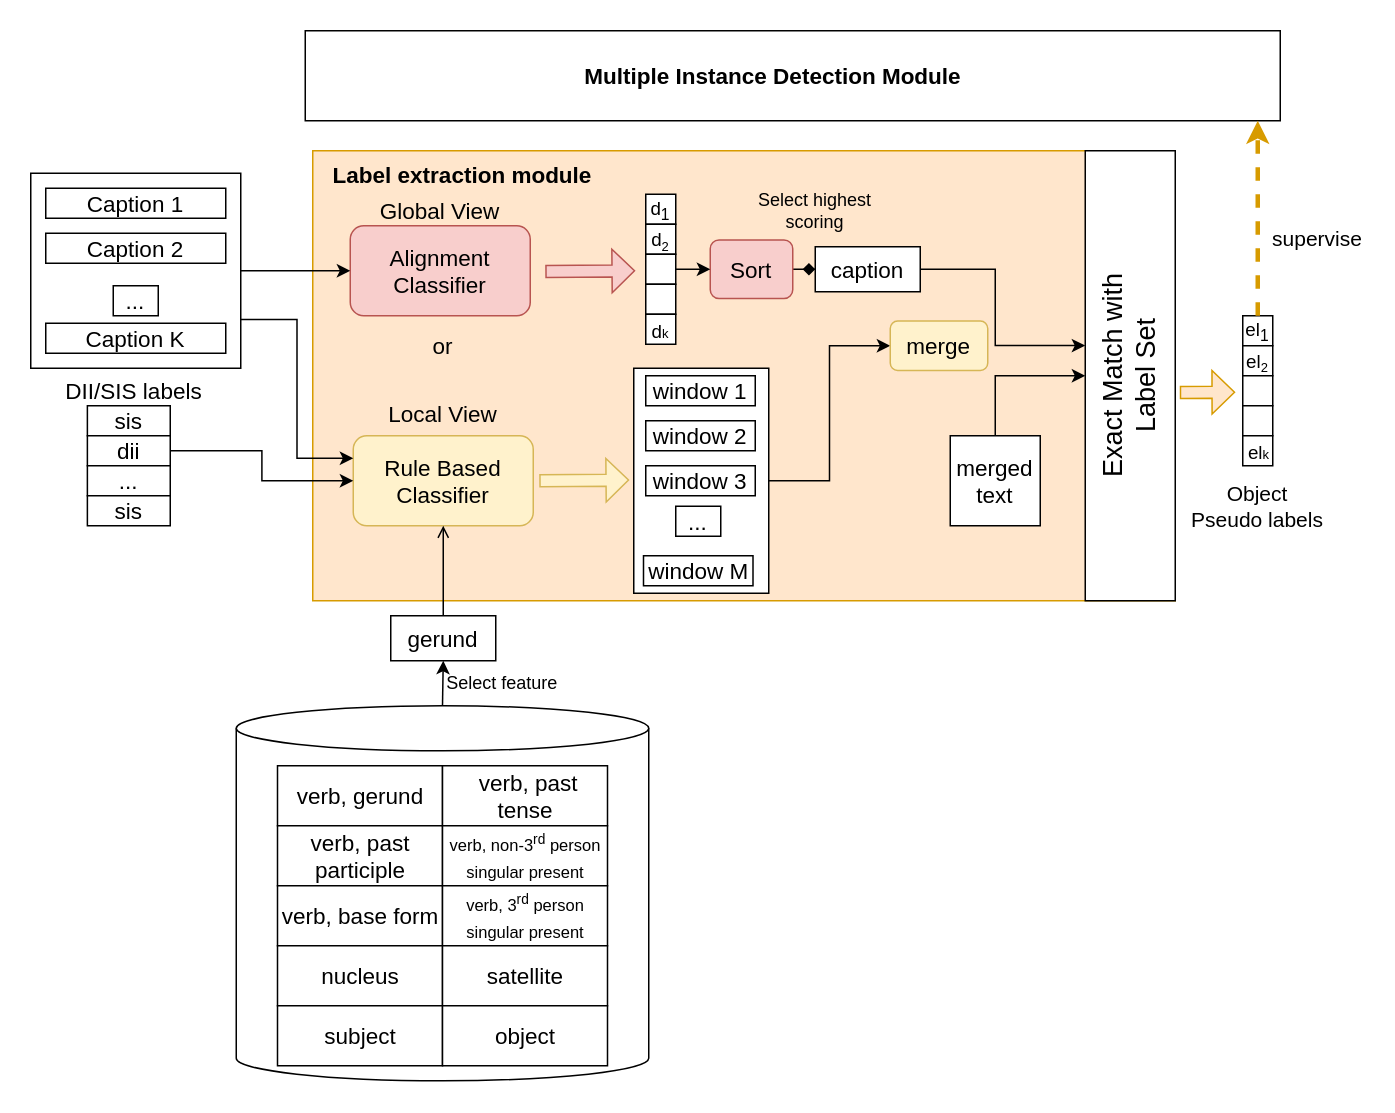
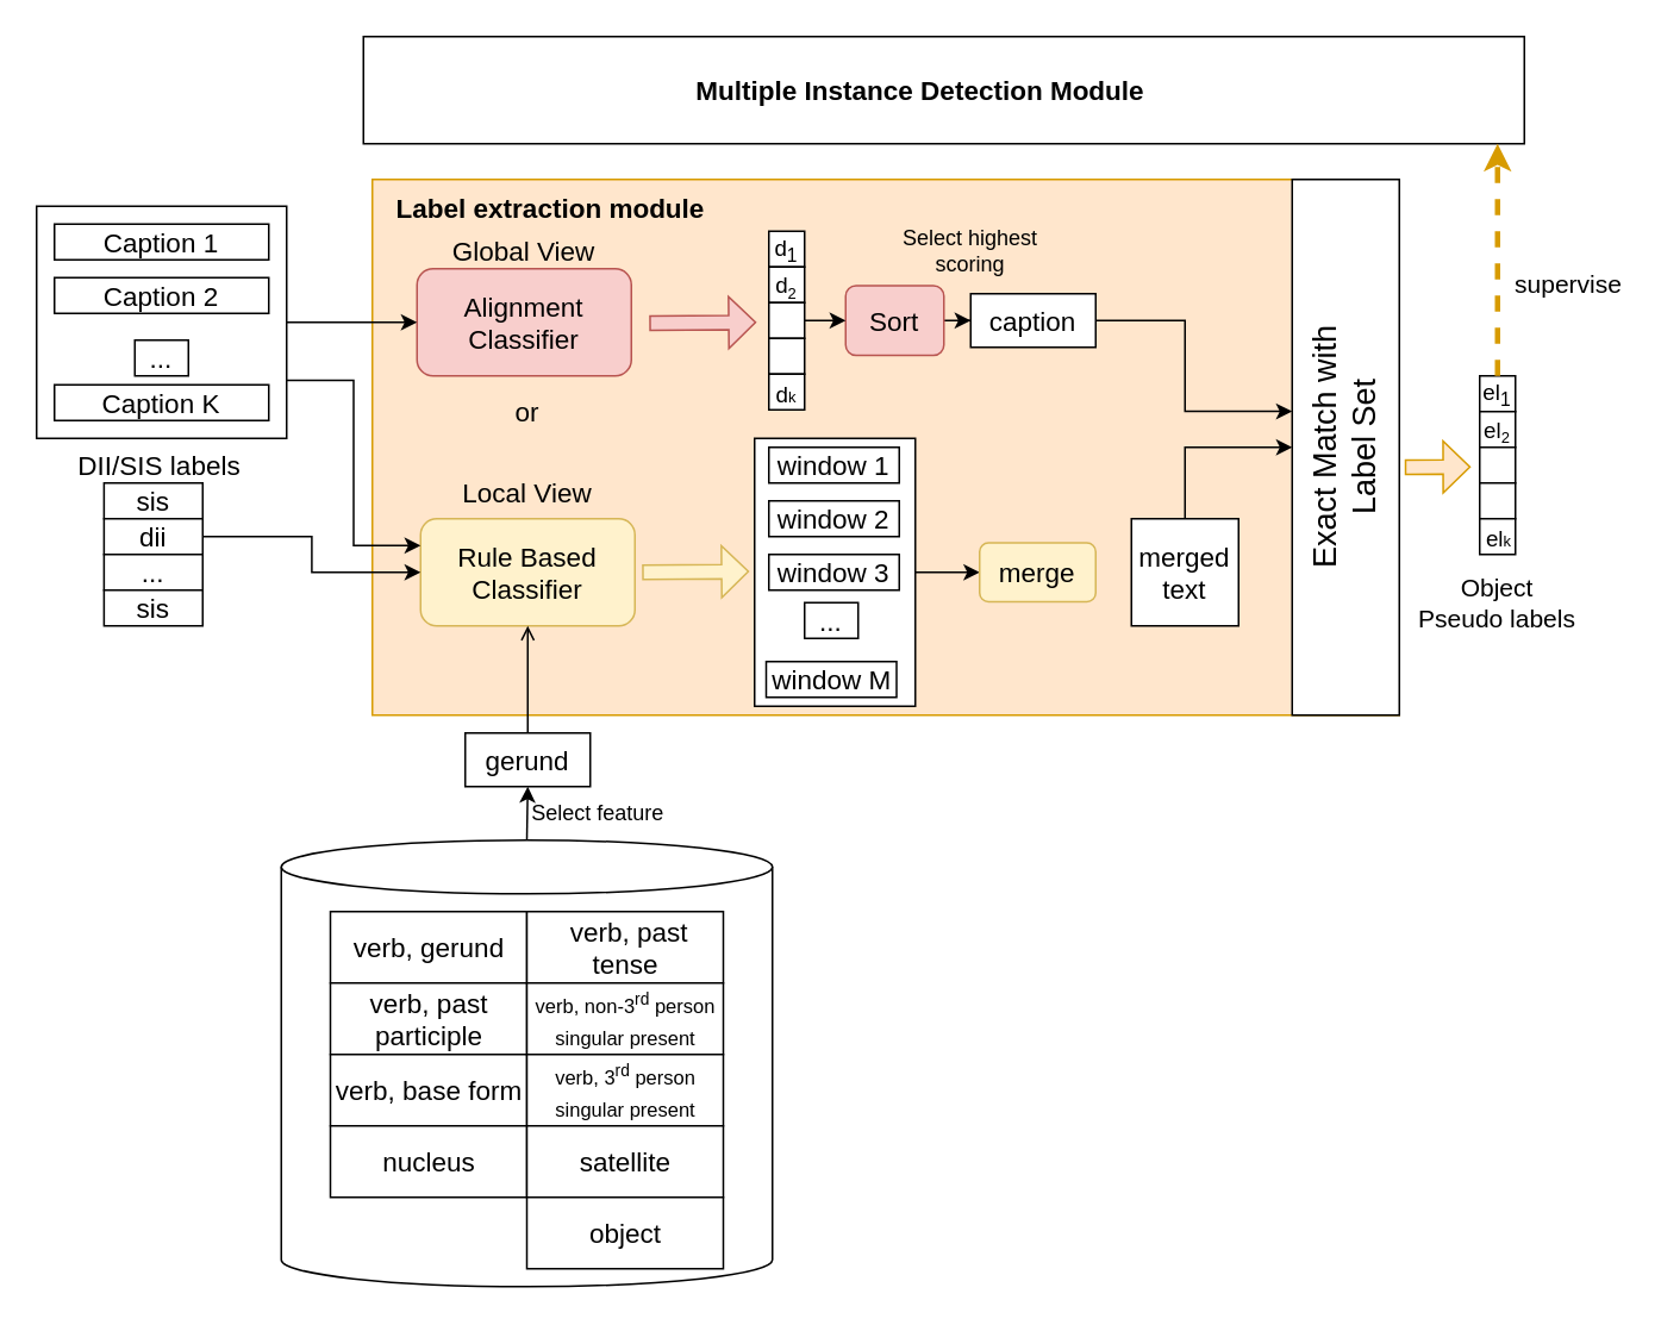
  <mxCell id="0" />
  <mxCell id="1" parent="0" />
  <mxCell id="2" value="" style="rounded=0;whiteSpace=wrap;html=1;fontSize=11;" vertex="1" parent="1"><mxGeometry x="20" y="115" width="140" height="130" as="geometry" /></mxCell>
  <mxCell id="3" value="" style="rounded=0;whiteSpace=wrap;html=1;fillColor=#ffe6cc;strokeColor=#d79b00;" vertex="1" parent="1"><mxGeometry x="208" y="100" width="575" height="300" as="geometry" /></mxCell>
  <mxCell id="4" value="Label extraction module" style="text;html=1;strokeColor=none;fillColor=none;align=center;verticalAlign=middle;whiteSpace=wrap;rounded=0;fontStyle=1;fontSize=15;" vertex="1" parent="1"><mxGeometry x="208" y="101" width="200" height="30" as="geometry" /></mxCell>
  <mxCell id="5" value="Caption 1" style="rounded=0;whiteSpace=wrap;html=1;fontSize=15;" vertex="1" parent="1"><mxGeometry x="30" y="125" width="120" height="20" as="geometry" /></mxCell>
  <mxCell id="6" value="Caption 2" style="rounded=0;whiteSpace=wrap;html=1;fontSize=15;" vertex="1" parent="1"><mxGeometry x="30" y="155" width="120" height="20" as="geometry" /></mxCell>
  <mxCell id="7" value="Caption K" style="rounded=0;whiteSpace=wrap;html=1;fontSize=15;" vertex="1" parent="1"><mxGeometry x="30" y="215" width="120" height="20" as="geometry" /></mxCell>
  <mxCell id="8" value="..." style="rounded=0;whiteSpace=wrap;html=1;fontSize=15;verticalAlign=middle;spacing=0;" vertex="1" parent="1"><mxGeometry x="75" y="190" width="30" height="20" as="geometry" /></mxCell>
  <mxCell id="9" value="Rule Based Classifier" style="rounded=1;whiteSpace=wrap;html=1;fontSize=15;fillColor=#fff2cc;strokeColor=#d6b656;" vertex="1" parent="1"><mxGeometry x="235" y="290" width="120" height="60" as="geometry" /></mxCell>
  <mxCell id="10" value="Alignment Classifier" style="rounded=1;whiteSpace=wrap;html=1;fontSize=15;fillColor=#f8cecc;strokeColor=#b85450;" vertex="1" parent="1"><mxGeometry x="233" y="150" width="120" height="60" as="geometry" /></mxCell>
  <mxCell id="11" value="" style="group" vertex="1" connectable="0" parent="1"><mxGeometry x="430" y="129" width="20" height="100" as="geometry" /></mxCell>
  <mxCell id="12" value="" style="rounded=0;whiteSpace=wrap;html=1;fontSize=15;" vertex="1" parent="11"><mxGeometry width="20" height="20" as="geometry" /></mxCell>
  <mxCell id="13" value="" style="rounded=0;whiteSpace=wrap;html=1;fontSize=15;" vertex="1" parent="11"><mxGeometry y="20" width="20" height="20" as="geometry" /></mxCell>
  <mxCell id="14" value="" style="rounded=0;whiteSpace=wrap;html=1;fontSize=15;" vertex="1" parent="11"><mxGeometry y="40" width="20" height="20" as="geometry" /></mxCell>
  <mxCell id="15" value="" style="rounded=0;whiteSpace=wrap;html=1;fontSize=15;" vertex="1" parent="11"><mxGeometry y="60" width="20" height="20" as="geometry" /></mxCell>
  <mxCell id="16" value="" style="rounded=0;whiteSpace=wrap;html=1;fontSize=15;" vertex="1" parent="11"><mxGeometry y="80" width="20" height="20" as="geometry" /></mxCell>
  <mxCell id="17" value="&lt;span style=&quot;font-size: 12.5px&quot;&gt;d&lt;sub&gt;1&lt;/sub&gt;&lt;/span&gt;" style="text;html=1;strokeColor=none;fillColor=none;align=center;verticalAlign=middle;whiteSpace=wrap;rounded=0;fontSize=15;" vertex="1" parent="11"><mxGeometry width="20" height="20" as="geometry" /></mxCell>
  <mxCell id="18" value="&lt;span style=&quot;font-size: 12.5px&quot;&gt;d&lt;/span&gt;&lt;span style=&quot;font-size: 10.417px&quot;&gt;&lt;sub&gt;2&lt;/sub&gt;&lt;/span&gt;" style="text;html=1;strokeColor=none;fillColor=none;align=center;verticalAlign=middle;whiteSpace=wrap;rounded=0;fontSize=15;" vertex="1" parent="11"><mxGeometry y="20" width="20" height="20" as="geometry" /></mxCell>
  <mxCell id="19" value="&lt;span style=&quot;font-size: 12.5px&quot;&gt;d&lt;/span&gt;&lt;span style=&quot;font-size: 8.681px&quot;&gt;k&lt;/span&gt;" style="text;html=1;strokeColor=none;fillColor=none;align=center;verticalAlign=middle;whiteSpace=wrap;rounded=0;fontSize=15;" vertex="1" parent="11"><mxGeometry y="80" width="20" height="20" as="geometry" /></mxCell>
  <mxCell id="20" value="" style="shape=flexArrow;endArrow=classic;html=1;rounded=0;fontSize=15;width=8;endSize=4.66;fillColor=#f8cecc;strokeColor=#b85450;" edge="1" parent="1"><mxGeometry width="50" height="50" relative="1" as="geometry"><mxPoint x="363" y="180.5" as="sourcePoint" /><mxPoint x="423" y="180" as="targetPoint" /></mxGeometry></mxCell>
- <mxCell id="21" value="" style="edgeStyle=orthogonalEdgeStyle;rounded=0;orthogonalLoop=1;jettySize=auto;html=1;fontSize=15;entryX=0;entryY=0.5;entryDx=0;entryDy=0;endArrow=diamond;" edge="1" parent="1" source="22" target="35"><mxGeometry relative="1" as="geometry"><mxPoint x="553" y="179" as="targetPoint" /></mxGeometry></mxCell>
+ <mxCell id="21" value="" style="edgeStyle=orthogonalEdgeStyle;rounded=0;orthogonalLoop=1;jettySize=auto;html=1;fontSize=15;entryX=0;entryY=0.5;entryDx=0;entryDy=0;" edge="1" parent="1" source="22" target="35"><mxGeometry relative="1" as="geometry"><mxPoint x="553" y="179" as="targetPoint" /></mxGeometry></mxCell>
  <mxCell id="22" value="Sort" style="rounded=1;whiteSpace=wrap;html=1;fontSize=15;fillColor=#f8cecc;strokeColor=#b85450;" vertex="1" parent="1"><mxGeometry x="473" y="159.5" width="55" height="39" as="geometry" /></mxCell>
  <mxCell id="23" value="" style="shape=flexArrow;endArrow=classic;html=1;rounded=0;fontSize=15;width=8;endSize=4.66;fillColor=#fff2cc;strokeColor=#d6b656;" edge="1" parent="1"><mxGeometry width="50" height="50" relative="1" as="geometry"><mxPoint x="359" y="320" as="sourcePoint" /><mxPoint x="419" y="319.5" as="targetPoint" /></mxGeometry></mxCell>
  <mxCell id="24" value="" style="edgeStyle=orthogonalEdgeStyle;rounded=0;orthogonalLoop=1;jettySize=auto;html=1;fontSize=15;endArrow=open;" edge="1" parent="1" source="25" target="9"><mxGeometry relative="1" as="geometry" /></mxCell>
  <mxCell id="25" value="gerund" style="rounded=0;whiteSpace=wrap;html=1;fontSize=15;" vertex="1" parent="1"><mxGeometry x="260" y="410" width="70" height="30" as="geometry" /></mxCell>
  <mxCell id="26" value="sis" style="rounded=0;whiteSpace=wrap;html=1;fontSize=15;" vertex="1" parent="1"><mxGeometry x="57.75" y="270" width="55.25" height="20" as="geometry" /></mxCell>
  <mxCell id="27" style="edgeStyle=orthogonalEdgeStyle;rounded=0;orthogonalLoop=1;jettySize=auto;html=1;entryX=0;entryY=0.5;entryDx=0;entryDy=0;fontSize=15;" edge="1" parent="1" source="28" target="9"><mxGeometry relative="1" as="geometry" /></mxCell>
  <mxCell id="28" value="dii" style="rounded=0;whiteSpace=wrap;html=1;fontSize=15;" vertex="1" parent="1"><mxGeometry x="57.75" y="290" width="55.25" height="20" as="geometry" /></mxCell>
  <mxCell id="29" value="..." style="rounded=0;whiteSpace=wrap;html=1;fontSize=15;" vertex="1" parent="1"><mxGeometry x="57.75" y="310" width="55.25" height="20" as="geometry" /></mxCell>
  <mxCell id="30" value="sis" style="rounded=0;whiteSpace=wrap;html=1;fontSize=15;" vertex="1" parent="1"><mxGeometry x="57.75" y="330" width="55.25" height="20" as="geometry" /></mxCell>
  <mxCell id="31" value="DII/SIS labels" style="text;html=1;strokeColor=none;fillColor=none;align=center;verticalAlign=middle;whiteSpace=wrap;rounded=0;fontSize=15;" vertex="1" parent="1"><mxGeometry x="30" y="245" width="117.62" height="30" as="geometry" /></mxCell>
  <mxCell id="32" value="or" style="text;html=1;strokeColor=none;fillColor=none;align=center;verticalAlign=middle;whiteSpace=wrap;rounded=0;fontSize=15;" vertex="1" parent="1"><mxGeometry x="265" y="215" width="60" height="30" as="geometry" /></mxCell>
  <mxCell id="33" style="edgeStyle=orthogonalEdgeStyle;rounded=0;orthogonalLoop=1;jettySize=auto;html=1;exitX=1;exitY=0.5;exitDx=0;exitDy=0;entryX=0;entryY=0.5;entryDx=0;entryDy=0;fontSize=15;" edge="1" parent="1" source="14" target="22"><mxGeometry relative="1" as="geometry" /></mxCell>
  <mxCell id="34" style="edgeStyle=orthogonalEdgeStyle;rounded=0;orthogonalLoop=1;jettySize=auto;html=1;exitX=1;exitY=0.5;exitDx=0;exitDy=0;entryX=0;entryY=0.433;entryDx=0;entryDy=0;entryPerimeter=0;fontSize=18;" edge="1" parent="1" source="35" target="64"><mxGeometry relative="1" as="geometry"><Array as="points"><mxPoint x="663" y="179" /><mxPoint x="663" y="230" /></Array></mxGeometry></mxCell>
  <mxCell id="35" value="caption" style="rounded=0;whiteSpace=wrap;html=1;fontSize=15;" vertex="1" parent="1"><mxGeometry x="543" y="164" width="70" height="30" as="geometry" /></mxCell>
  <mxCell id="36" value="Global View" style="text;html=1;strokeColor=none;fillColor=none;align=center;verticalAlign=middle;whiteSpace=wrap;rounded=0;fontSize=15;rotation=0;" vertex="1" parent="1"><mxGeometry x="248" y="125" width="90" height="30" as="geometry" /></mxCell>
  <mxCell id="37" value="Local View" style="text;html=1;strokeColor=none;fillColor=none;align=center;verticalAlign=middle;whiteSpace=wrap;rounded=0;fontSize=15;rotation=0;" vertex="1" parent="1"><mxGeometry x="250" y="260" width="90" height="30" as="geometry" /></mxCell>
  <mxCell id="38" style="edgeStyle=orthogonalEdgeStyle;rounded=0;orthogonalLoop=1;jettySize=auto;html=1;exitX=0.5;exitY=0;exitDx=0;exitDy=0;exitPerimeter=0;entryX=0.5;entryY=1;entryDx=0;entryDy=0;fontSize=11;" edge="1" parent="1" source="39" target="25"><mxGeometry relative="1" as="geometry" /></mxCell>
  <mxCell id="39" value="" style="shape=cylinder3;whiteSpace=wrap;html=1;boundedLbl=1;backgroundOutline=1;size=15;fontSize=15;" vertex="1" parent="1"><mxGeometry x="157" y="470" width="275" height="250" as="geometry" /></mxCell>
  <mxCell id="40" value="verb, gerund" style="rounded=0;whiteSpace=wrap;html=1;fontSize=15;" vertex="1" parent="1"><mxGeometry x="184.5" y="510" width="110" height="40" as="geometry" /></mxCell>
  <mxCell id="41" value="verb, past participle" style="rounded=0;whiteSpace=wrap;html=1;fontSize=15;" vertex="1" parent="1"><mxGeometry x="184.5" y="550" width="110" height="40" as="geometry" /></mxCell>
  <mxCell id="42" value="verb, base form" style="rounded=0;whiteSpace=wrap;html=1;fontSize=15;" vertex="1" parent="1"><mxGeometry x="184.5" y="590" width="110" height="40" as="geometry" /></mxCell>
  <mxCell id="43" value="Select feature" style="text;html=1;strokeColor=none;fillColor=none;align=center;verticalAlign=middle;whiteSpace=wrap;rounded=0;fontSize=12;" vertex="1" parent="1"><mxGeometry x="283" y="440" width="103" height="30" as="geometry" /></mxCell>
  <mxCell id="44" value="&amp;nbsp;verb, past tense" style="rounded=0;whiteSpace=wrap;html=1;fontSize=15;" vertex="1" parent="1"><mxGeometry x="294.5" y="510" width="110" height="40" as="geometry" /></mxCell>
  <mxCell id="45" value="&lt;font style=&quot;font-size: 11px&quot;&gt;verb, non-3&lt;sup&gt;rd&lt;/sup&gt; person singular present&lt;/font&gt;" style="rounded=0;whiteSpace=wrap;html=1;fontSize=15;" vertex="1" parent="1"><mxGeometry x="294.5" y="550" width="110" height="40" as="geometry" /></mxCell>
  <mxCell id="46" value="&lt;span style=&quot;font-size: 11px&quot;&gt;verb, 3&lt;sup&gt;rd&lt;/sup&gt; person singular present&lt;/span&gt;" style="rounded=0;whiteSpace=wrap;html=1;fontSize=15;" vertex="1" parent="1"><mxGeometry x="294.5" y="590" width="110" height="40" as="geometry" /></mxCell>
  <mxCell id="47" value="nucleus" style="rounded=0;whiteSpace=wrap;html=1;fontSize=15;" vertex="1" parent="1"><mxGeometry x="184.5" y="630" width="110" height="40" as="geometry" /></mxCell>
  <mxCell id="48" value="satellite" style="rounded=0;whiteSpace=wrap;html=1;fontSize=15;" vertex="1" parent="1"><mxGeometry x="294.5" y="630" width="110" height="40" as="geometry" /></mxCell>
- <mxCell id="49" value="subject" style="rounded=0;whiteSpace=wrap;html=1;fontSize=15;" vertex="1" parent="1"><mxGeometry x="184.5" y="670" width="110" height="40" as="geometry" /></mxCell>
  <mxCell id="50" value="object" style="rounded=0;whiteSpace=wrap;html=1;fontSize=15;" vertex="1" parent="1"><mxGeometry x="294.5" y="670" width="110" height="40" as="geometry" /></mxCell>
  <mxCell id="51" value="" style="edgeStyle=orthogonalEdgeStyle;rounded=0;orthogonalLoop=1;jettySize=auto;html=1;fontSize=15;" edge="1" parent="1" source="52" target="56"><mxGeometry relative="1" as="geometry" /></mxCell>
  <mxCell id="52" value="" style="rounded=0;whiteSpace=wrap;html=1;fontSize=15;" vertex="1" parent="1"><mxGeometry x="422" y="245" width="90" height="150" as="geometry" /></mxCell>
  <mxCell id="53" style="edgeStyle=orthogonalEdgeStyle;rounded=0;orthogonalLoop=1;jettySize=auto;html=1;exitX=1;exitY=0.5;exitDx=0;exitDy=0;fontSize=11;" edge="1" parent="1" source="2" target="10"><mxGeometry relative="1" as="geometry" /></mxCell>
  <mxCell id="54" style="edgeStyle=orthogonalEdgeStyle;rounded=0;orthogonalLoop=1;jettySize=auto;html=1;exitX=1;exitY=0.75;exitDx=0;exitDy=0;entryX=0;entryY=0.25;entryDx=0;entryDy=0;fontSize=11;" edge="1" parent="1" source="2" target="9"><mxGeometry relative="1" as="geometry" /></mxCell>
  <mxCell id="55" value="Select highest scoring" style="text;html=1;strokeColor=none;fillColor=none;align=center;verticalAlign=middle;whiteSpace=wrap;rounded=0;fontSize=12;" vertex="1" parent="1"><mxGeometry x="503" y="125" width="80" height="30" as="geometry" /></mxCell>
- <mxCell id="56" value="merge" style="rounded=1;whiteSpace=wrap;html=1;fontSize=15;fillColor=#fff2cc;strokeColor=#d6b656;" vertex="1" parent="1"><mxGeometry x="593" y="213.5" width="65" height="33" as="geometry" /></mxCell>
+ <mxCell id="56" value="merge" style="rounded=1;whiteSpace=wrap;html=1;fontSize=15;fillColor=#fff2cc;strokeColor=#d6b656;" vertex="1" parent="1"><mxGeometry x="548" y="303.5" width="65" height="33" as="geometry" /></mxCell>
  <mxCell id="57" value="window 1" style="rounded=0;whiteSpace=wrap;html=1;fontSize=15;" vertex="1" parent="1"><mxGeometry x="430" y="250" width="73" height="20" as="geometry" /></mxCell>
  <mxCell id="58" value="window 2" style="rounded=0;whiteSpace=wrap;html=1;fontSize=15;" vertex="1" parent="1"><mxGeometry x="430" y="280" width="73" height="20" as="geometry" /></mxCell>
  <mxCell id="59" value="window 3" style="rounded=0;whiteSpace=wrap;html=1;fontSize=15;" vertex="1" parent="1"><mxGeometry x="430" y="310" width="73" height="20" as="geometry" /></mxCell>
  <mxCell id="60" value="..." style="rounded=0;whiteSpace=wrap;html=1;fontSize=15;verticalAlign=middle;spacing=0;" vertex="1" parent="1"><mxGeometry x="450" y="337" width="30" height="20" as="geometry" /></mxCell>
  <mxCell id="61" value="window M" style="rounded=0;whiteSpace=wrap;html=1;fontSize=15;" vertex="1" parent="1"><mxGeometry x="428.5" y="370" width="73" height="20" as="geometry" /></mxCell>
  <mxCell id="62" style="edgeStyle=orthogonalEdgeStyle;rounded=0;orthogonalLoop=1;jettySize=auto;html=1;exitX=0.5;exitY=0;exitDx=0;exitDy=0;entryX=0;entryY=0.5;entryDx=0;entryDy=0;fontSize=18;" edge="1" parent="1" source="63" target="64"><mxGeometry relative="1" as="geometry" /></mxCell>
  <mxCell id="63" value="merged text" style="rounded=0;whiteSpace=wrap;html=1;fontSize=15;" vertex="1" parent="1"><mxGeometry x="633" y="290" width="60" height="60" as="geometry" /></mxCell>
  <mxCell id="64" value="" style="rounded=0;whiteSpace=wrap;html=1;fontSize=15;" vertex="1" parent="1"><mxGeometry x="723" y="100" width="60" height="300" as="geometry" /></mxCell>
  <mxCell id="65" value="Exact Match with Label Set" style="text;html=1;strokeColor=none;fillColor=none;align=center;verticalAlign=middle;whiteSpace=wrap;rounded=0;fontSize=18;rotation=-90;" vertex="1" parent="1"><mxGeometry x="673" y="235" width="160" height="30" as="geometry" /></mxCell>
  <mxCell id="66" value="" style="group" vertex="1" connectable="0" parent="1"><mxGeometry x="828" y="210" width="20" height="100" as="geometry" /></mxCell>
  <mxCell id="67" value="" style="rounded=0;whiteSpace=wrap;html=1;fontSize=15;" vertex="1" parent="66"><mxGeometry width="20" height="20" as="geometry" /></mxCell>
  <mxCell id="68" value="" style="rounded=0;whiteSpace=wrap;html=1;fontSize=15;" vertex="1" parent="66"><mxGeometry y="20" width="20" height="20" as="geometry" /></mxCell>
  <mxCell id="69" value="" style="rounded=0;whiteSpace=wrap;html=1;fontSize=15;" vertex="1" parent="66"><mxGeometry y="40" width="20" height="20" as="geometry" /></mxCell>
  <mxCell id="70" value="" style="rounded=0;whiteSpace=wrap;html=1;fontSize=15;" vertex="1" parent="66"><mxGeometry y="60" width="20" height="20" as="geometry" /></mxCell>
  <mxCell id="71" value="" style="rounded=0;whiteSpace=wrap;html=1;fontSize=15;" vertex="1" parent="66"><mxGeometry y="80" width="20" height="20" as="geometry" /></mxCell>
  <mxCell id="72" value="&lt;span style=&quot;font-size: 12.5px&quot;&gt;el&lt;sub&gt;1&lt;/sub&gt;&lt;/span&gt;" style="text;html=1;strokeColor=none;fillColor=none;align=center;verticalAlign=middle;whiteSpace=wrap;rounded=0;fontSize=15;" vertex="1" parent="66"><mxGeometry width="20" height="20" as="geometry" /></mxCell>
  <mxCell id="73" value="&lt;span style=&quot;font-size: 12.5px&quot;&gt;el&lt;/span&gt;&lt;span style=&quot;font-size: 10.417px&quot;&gt;&lt;sub&gt;2&lt;/sub&gt;&lt;/span&gt;" style="text;html=1;strokeColor=none;fillColor=none;align=center;verticalAlign=middle;whiteSpace=wrap;rounded=0;fontSize=15;" vertex="1" parent="66"><mxGeometry y="20" width="20" height="20" as="geometry" /></mxCell>
  <mxCell id="74" value="&lt;span style=&quot;font-size: 12.5px&quot;&gt;el&lt;/span&gt;&lt;span style=&quot;font-size: 8.681px&quot;&gt;k&lt;/span&gt;" style="text;html=1;strokeColor=none;fillColor=none;align=center;verticalAlign=middle;whiteSpace=wrap;rounded=0;fontSize=15;" vertex="1" parent="66"><mxGeometry x="1" y="80" width="20" height="20" as="geometry" /></mxCell>
  <mxCell id="75" value="" style="shape=flexArrow;endArrow=classic;html=1;rounded=0;fontSize=15;width=8;endSize=4.66;fillColor=#ffe6cc;strokeColor=#d79b00;exitX=1.05;exitY=0.537;exitDx=0;exitDy=0;exitPerimeter=0;" edge="1" parent="1" source="64"><mxGeometry width="50" height="50" relative="1" as="geometry"><mxPoint x="793" y="260" as="sourcePoint" /><mxPoint x="823" y="261" as="targetPoint" /></mxGeometry></mxCell>
  <mxCell id="76" value="Object Pseudo labels" style="text;html=1;strokeColor=none;fillColor=none;align=center;verticalAlign=middle;whiteSpace=wrap;rounded=0;fontSize=14;" vertex="1" parent="1"><mxGeometry x="793" y="317" width="90" height="40" as="geometry" /></mxCell>
  <mxCell id="77" value="" style="rounded=0;whiteSpace=wrap;html=1;fontSize=14;" vertex="1" parent="1"><mxGeometry x="203" y="20" width="650" height="60" as="geometry" /></mxCell>
  <mxCell id="78" value="" style="edgeStyle=orthogonalEdgeStyle;rounded=0;orthogonalLoop=1;jettySize=auto;html=1;fontSize=14;dashed=1;strokeWidth=3;fillColor=#ffe6cc;strokeColor=#d79b00;" edge="1" parent="1" source="72"><mxGeometry relative="1" as="geometry"><mxPoint x="838" y="80" as="targetPoint" /></mxGeometry></mxCell>
  <mxCell id="79" value="supervise" style="text;html=1;strokeColor=none;fillColor=none;align=center;verticalAlign=middle;whiteSpace=wrap;rounded=0;fontSize=14;" vertex="1" parent="1"><mxGeometry x="848" y="144" width="60" height="30" as="geometry" /></mxCell>
  <mxCell id="80" value="Multiple Instance Detection Module" style="text;html=1;strokeColor=none;fillColor=none;align=center;verticalAlign=middle;whiteSpace=wrap;rounded=0;fontStyle=1;fontSize=15;" vertex="1" parent="1"><mxGeometry x="375" y="35" width="280" height="30" as="geometry" /></mxCell>
